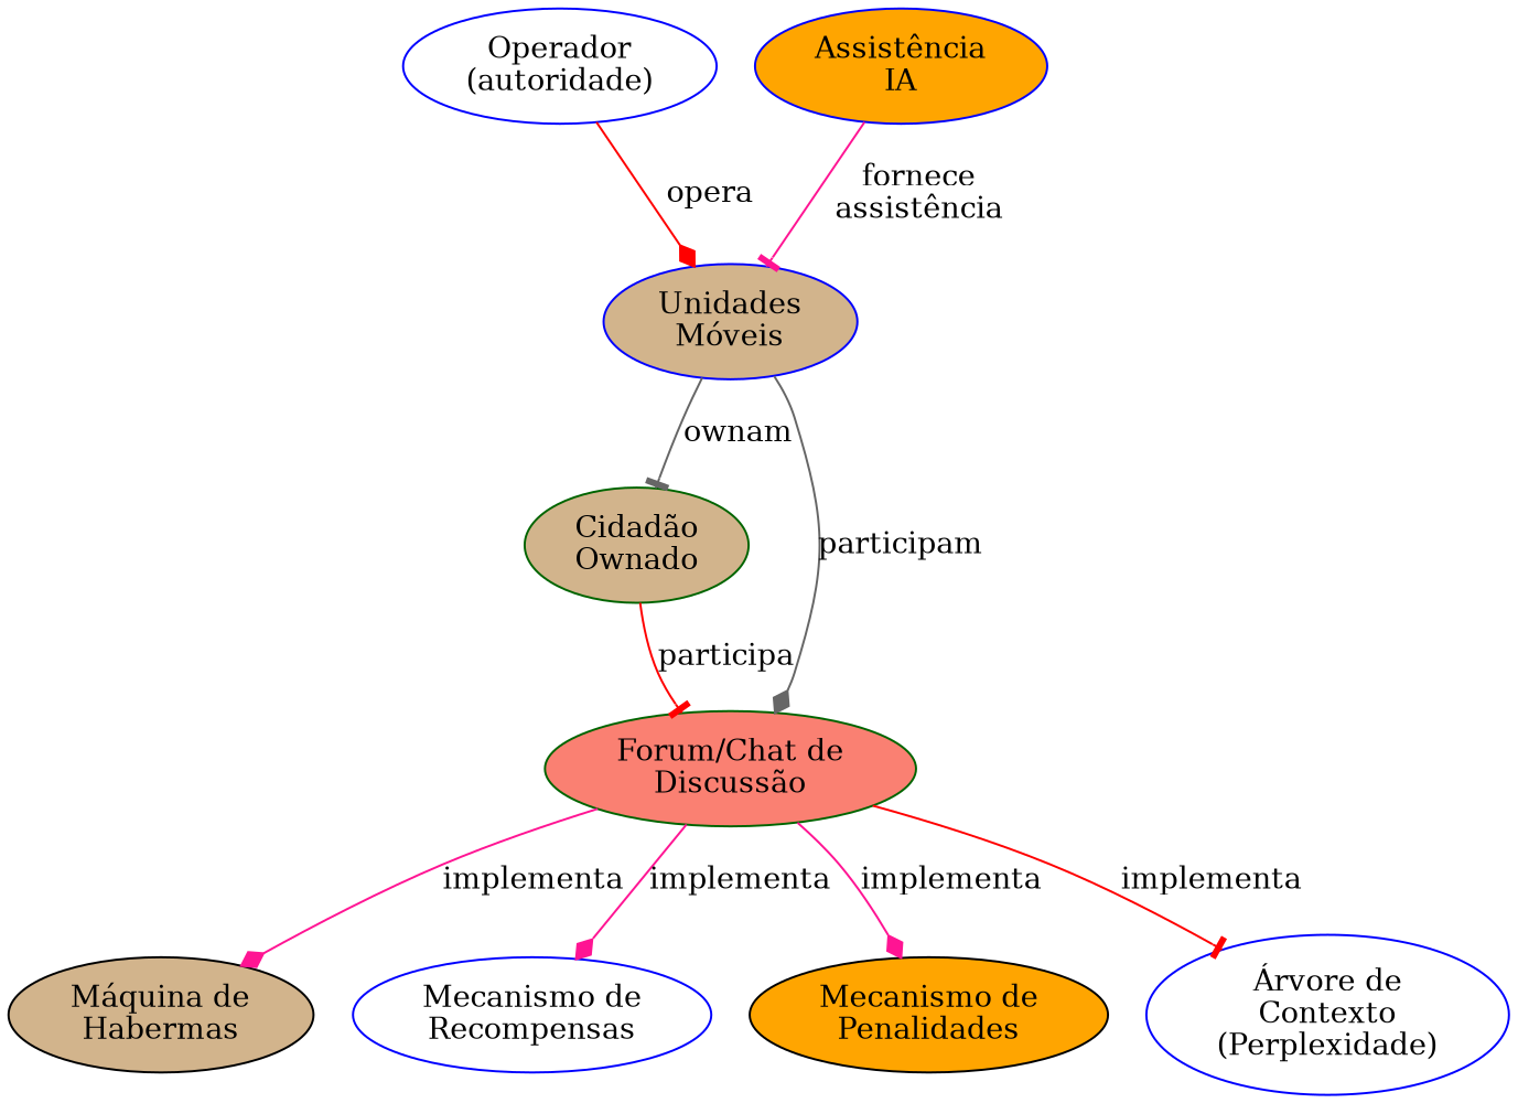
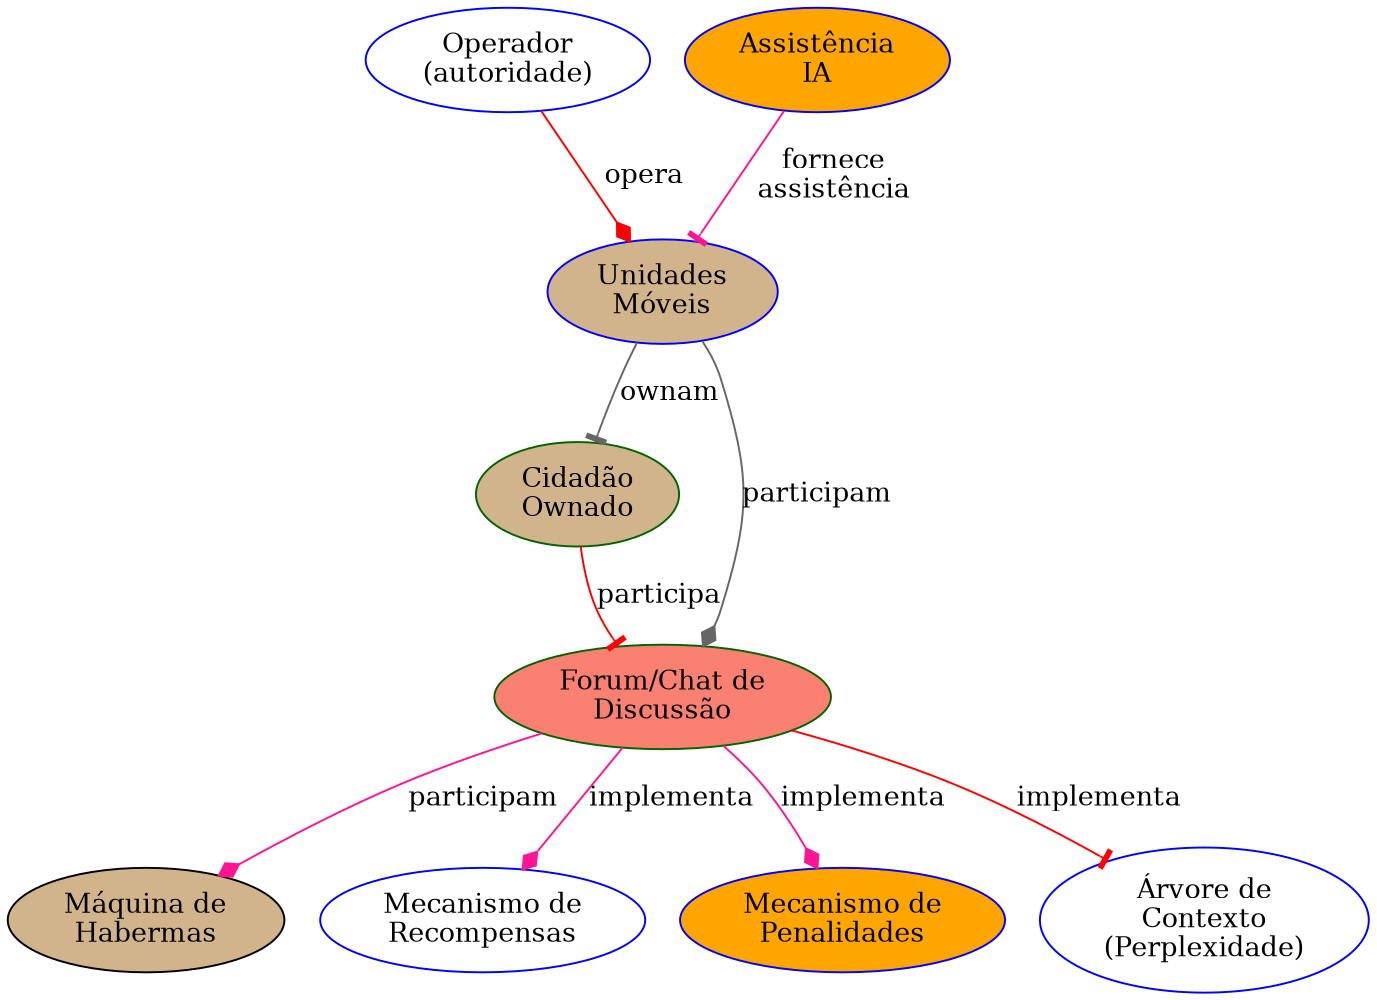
  digraph {
    node [color=blue fillcolor=white style=filled]
    edge [arrowhead=diamond color=deeppink]
    n1 [label="Operador\n(autoridade)"]
    n2 [fillcolor=tan label="Unidades\nMóveis"]
    n3 [color=darkgreen fillcolor=tan label="Cidadão\nOwnado"]
    n4 [color=darkgreen fillcolor=salmon label="Forum/Chat de\nDiscussão"]
    n5 [color=black fillcolor=tan label="Máquina de\nHabermas"]
    n6 [label="Mecanismo de\nRecompensas"]
-   n7 [color=black fillcolor=orange label="Mecanismo de\nPenalidades"]
+   n7 [fillcolor=orange label="Mecanismo de\nPenalidades"]
    n8 [label="Árvore de\nContexto\n(Perplexidade)"]
    n9 [fillcolor=orange label="Assistência\nIA"]
    n1 -> n2 [color=red label=opera]
    n2 -> n3 [arrowhead=tee color=gray40 label=ownam]
    n2 -> n4 [color=gray40 label=participam]
    n3 -> n4 [arrowhead=tee color=red label=participa]
-   n4 -> n5 [label=implementa]
+   n4 -> n5 [label=participam]
    n4 -> n6 [label=implementa]
    n4 -> n7 [label=implementa]
    n4 -> n8 [arrowhead=tee color=red label=implementa]
    n9 -> n2 [arrowhead=tee label="fornece\nassistência"]
  }
